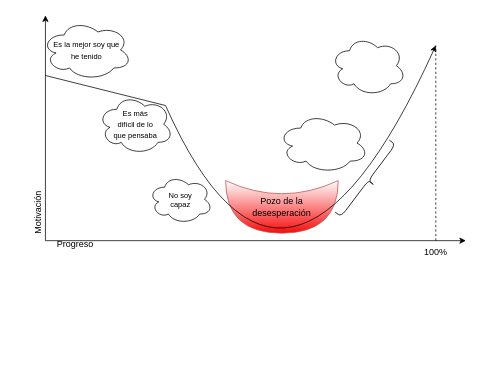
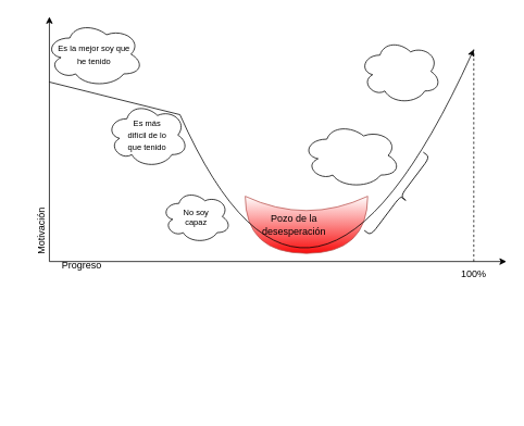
  <mxCell id="0" />
  <mxCell id="1" parent="0" />
  <mxCell id="2" value="" style="ellipse;shape=cloud;whiteSpace=wrap;html=1;fontSize=10;gradientDirection=west;" parent="1" vertex="1"><mxGeometry x="197.5" y="232.5" width="85" height="65" as="geometry" /></mxCell>
  <mxCell id="3" value="" style="ellipse;shape=cloud;whiteSpace=wrap;html=1;fontSize=10;gradientDirection=west;" parent="1" vertex="1"><mxGeometry x="440" y="47" width="100" height="80" as="geometry" /></mxCell>
  <mxCell id="4" value="" style="ellipse;shape=cloud;whiteSpace=wrap;html=1;fontSize=10;gradientDirection=west;" parent="1" vertex="1"><mxGeometry x="370" y="150" width="120" height="80" as="geometry" /></mxCell>
  <mxCell id="5" value="" style="ellipse;shape=cloud;whiteSpace=wrap;html=1;fontSize=10;gradientDirection=west;" parent="1" vertex="1"><mxGeometry x="55" y="26" width="120" height="80" as="geometry" /></mxCell>
  <mxCell id="6" value="" style="ellipse;shape=cloud;whiteSpace=wrap;html=1;fontSize=10;gradientDirection=west;" parent="1" vertex="1"><mxGeometry x="130" y="125" width="100" height="80" as="geometry" /></mxCell>
  <mxCell id="7" value="" style="shape=xor;whiteSpace=wrap;html=1;fillColor=#F80C0C;strokeColor=#b85450;gradientColor=#ffffff;gradientDirection=west;direction=south;" parent="1" vertex="1"><mxGeometry x="300" y="240" width="150" height="70" as="geometry" /></mxCell>
  <mxCell id="8" value="" style="curved=1;endArrow=classic;html=1;rounded=0;" parent="1" edge="1"><mxGeometry width="50" height="50" relative="1" as="geometry"><mxPoint x="220" y="140" as="sourcePoint" /><mxPoint x="580" y="60" as="targetPoint" /><Array as="points"><mxPoint x="380" y="500" /></Array></mxGeometry></mxCell>
  <mxCell id="9" value="" style="endArrow=none;html=1;rounded=0;" parent="1" edge="1"><mxGeometry width="50" height="50" relative="1" as="geometry"><mxPoint x="60" y="100" as="sourcePoint" /><mxPoint x="220" y="140" as="targetPoint" /></mxGeometry></mxCell>
  <mxCell id="10" value="" style="endArrow=classic;html=1;rounded=0;" parent="1" edge="1"><mxGeometry width="50" height="50" relative="1" as="geometry"><mxPoint x="60" y="320" as="sourcePoint" /><mxPoint x="60" y="20" as="targetPoint" /></mxGeometry></mxCell>
  <mxCell id="11" value="" style="endArrow=classic;html=1;rounded=0;" parent="1" edge="1"><mxGeometry width="50" height="50" relative="1" as="geometry"><mxPoint x="60" y="320" as="sourcePoint" /><mxPoint x="620" y="320" as="targetPoint" /></mxGeometry></mxCell>
  <mxCell id="12" value="Progreso" style="text;html=1;strokeColor=none;fillColor=none;align=center;verticalAlign=middle;whiteSpace=wrap;rounded=0;" parent="1" vertex="1"><mxGeometry x="70" y="310" width="60" height="30" as="geometry" /></mxCell>
  <mxCell id="13" value="Motivación" style="text;html=1;strokeColor=none;fillColor=none;align=center;verticalAlign=middle;whiteSpace=wrap;rounded=0;rotation=270;" parent="1" vertex="1"><mxGeometry x="20" y="267.5" width="60" height="30" as="geometry" /></mxCell>
  <mxCell id="14" value="" style="endArrow=none;dashed=1;html=1;rounded=0;" parent="1" edge="1"><mxGeometry width="50" height="50" relative="1" as="geometry"><mxPoint x="580" y="320" as="sourcePoint" /><mxPoint x="580" y="60" as="targetPoint" /></mxGeometry></mxCell>
  <mxCell id="15" value="100%" style="text;html=1;strokeColor=none;fillColor=none;align=center;verticalAlign=middle;whiteSpace=wrap;rounded=0;" parent="1" vertex="1"><mxGeometry x="550" y="320" width="60" height="30" as="geometry" /></mxCell>
- <mxCell id="16" value="Pozo de la desesperación" style="text;html=1;strokeColor=none;fillColor=none;align=center;verticalAlign=middle;whiteSpace=wrap;rounded=0;" parent="1" vertex="1"><mxGeometry x="345" y="260" width="60" height="30" as="geometry" /></mxCell>
+ <mxCell id="16" value="Pozo de la desesperación" style="text;html=1;strokeColor=none;fillColor=none;align=center;verticalAlign=middle;whiteSpace=wrap;rounded=0;" parent="1" vertex="1"><mxGeometry x="330" y="260" width="60" height="30" as="geometry" /></mxCell>
  <mxCell id="17" value="" style="shape=curlyBracket;whiteSpace=wrap;html=1;rounded=1;flipH=1;fillColor=#F80C0C;gradientColor=#ffffff;gradientDirection=west;size=0.5;rotation=37;" parent="1" vertex="1"><mxGeometry x="480" y="180" width="20" height="120" as="geometry" /></mxCell>
  <mxCell id="18" value="&lt;font style=&quot;font-size: 10px&quot;&gt;Es la mejor soy que he tenido&lt;/font&gt;" style="text;html=1;strokeColor=none;fillColor=none;align=center;verticalAlign=middle;whiteSpace=wrap;rounded=0;" parent="1" vertex="1"><mxGeometry x="70" y="60" width="90" height="12" as="geometry" /></mxCell>
- <mxCell id="19" value="&lt;font style=&quot;font-size: 10px&quot;&gt;Es más difícil de lo que pensaba&lt;/font&gt;" style="text;html=1;strokeColor=none;fillColor=none;align=center;verticalAlign=middle;whiteSpace=wrap;rounded=0;" parent="1" vertex="1"><mxGeometry x="150" y="150" width="60" height="30" as="geometry" /></mxCell>
+ <mxCell id="19" value="&lt;font style=&quot;font-size: 10px&quot;&gt;Es más difícil de lo que tenido&lt;/font&gt;" style="text;html=1;strokeColor=none;fillColor=none;align=center;verticalAlign=middle;whiteSpace=wrap;rounded=0;" parent="1" vertex="1"><mxGeometry x="150" y="150" width="60" height="30" as="geometry" /></mxCell>
  <mxCell id="20" value="No soy capaz" style="text;html=1;strokeColor=none;fillColor=none;align=center;verticalAlign=middle;whiteSpace=wrap;rounded=0;fontSize=10;" parent="1" vertex="1"><mxGeometry x="210" y="250" width="60" height="30" as="geometry" /></mxCell>
